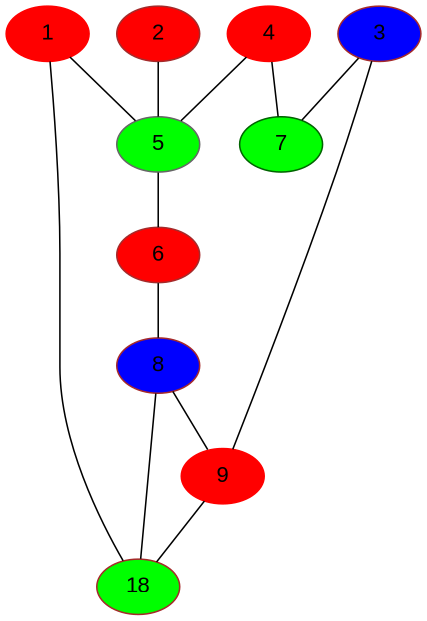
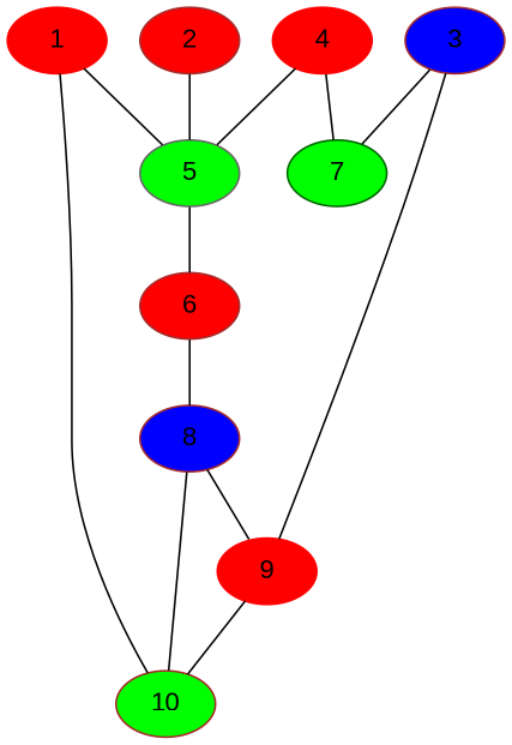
  graph {
    fontname="Liberation Sans"
    node [fillcolor=red style=filled color=brown fontname="Liberation Sans"]
    edge [fontname="Liberation Sans"]
    1 [color=red]
    5 [fillcolor=green color=gray40]
-   10 [fillcolor=green label=18]
+   10 [fillcolor=green]
    2
    3 [fillcolor=blue]
    7 [fillcolor=green color=darkgreen]
    9 [color=red]
    4 [color=red]
    6
    8 [fillcolor=blue]
    1 -- 5
    1 -- 10
    5 -- 6
    2 -- 5
    3 -- 7
    3 -- 9
    9 -- 10
    4 -- 5
    4 -- 7
    6 -- 8
    8 -- 10
    8 -- 9
  }
